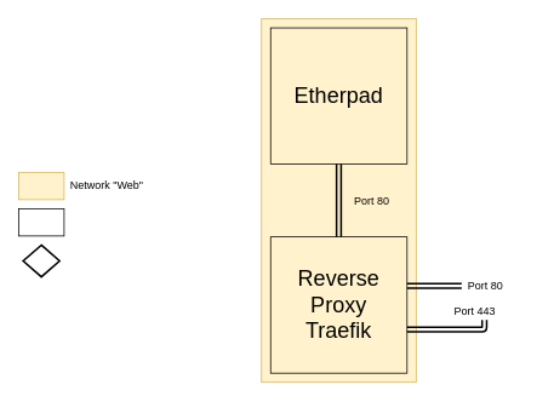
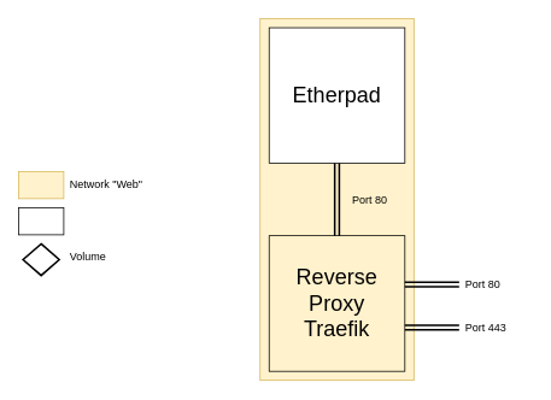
  <mxCell id="0" />
  <mxCell id="1" parent="0" />
  <mxCell id="2" value="" style="rounded=0;whiteSpace=wrap;html=1;fillColor=#fff2cc;strokeColor=#d6b656;" parent="1" vertex="1"><mxGeometry x="287" y="20" width="170" height="400" as="geometry" /></mxCell>
- <mxCell id="3" value="&lt;font style=&quot;font-size: 24px;&quot;&gt;Etherpad&lt;/font&gt;" style="whiteSpace=wrap;html=1;aspect=fixed;fontSize=24;fillColor=#fff2cc;" parent="1" vertex="1"><mxGeometry x="297" y="30" width="150" height="150" as="geometry" /></mxCell>
+ <mxCell id="3" value="&lt;font style=&quot;font-size: 24px;&quot;&gt;Etherpad&lt;/font&gt;" style="whiteSpace=wrap;html=1;aspect=fixed;fontSize=24;" parent="1" vertex="1"><mxGeometry x="297" y="30" width="150" height="150" as="geometry" /></mxCell>
  <mxCell id="4" value="" style="rounded=0;whiteSpace=wrap;html=1;fillColor=#fff2cc;strokeColor=#d6b656;" parent="1" vertex="1"><mxGeometry x="20" y="189" width="50" height="30" as="geometry" /></mxCell>
  <mxCell id="5" value="Network &quot;Web&quot;" style="text;html=1;strokeColor=none;fillColor=none;align=left;verticalAlign=middle;whiteSpace=wrap;rounded=0;fontSize=12;" parent="1" vertex="1"><mxGeometry x="75" y="194" width="155" height="20" as="geometry" /></mxCell>
  <mxCell id="6" value="" style="rounded=0;whiteSpace=wrap;html=1;" parent="1" vertex="1"><mxGeometry x="20" y="229" width="50" height="30" as="geometry" /></mxCell>
  <mxCell id="7" value="&lt;div&gt;Reverse Proxy&lt;/div&gt;&lt;div&gt;Traefik&lt;br&gt;&lt;/div&gt;" style="whiteSpace=wrap;html=1;aspect=fixed;fontSize=24;fillColor=#fff2cc;" parent="1" vertex="1"><mxGeometry x="297" y="260" width="150" height="150" as="geometry" /></mxCell>
  <mxCell id="8" value="" style="rhombus;whiteSpace=wrap;html=1;fontSize=12;align=center;strokeWidth=2;" parent="1" vertex="1"><mxGeometry x="25" y="269" width="40" height="35" as="geometry" /></mxCell>
+ <mxCell id="9" value="Volume" style="text;html=1;strokeColor=none;fillColor=none;align=left;verticalAlign=middle;whiteSpace=wrap;rounded=0;fontSize=12;" parent="1" vertex="1"><mxGeometry x="75" y="274" width="155" height="20" as="geometry" /></mxCell>
  <mxCell id="10" value="" style="shape=link;html=1;strokeWidth=2;fontSize=12;edgeStyle=orthogonalEdgeStyle;width=4;" parent="1" source="11" target="7" edge="1"><mxGeometry width="50" height="50" relative="1" as="geometry"><mxPoint x="497" y="335" as="sourcePoint" /><mxPoint x="297" y="369.322" as="targetPoint" /><Array as="points"><mxPoint x="477" y="314" /><mxPoint x="477" y="314" /></Array></mxGeometry></mxCell>
  <mxCell id="11" value="Port 80" style="text;html=1;strokeColor=none;fillColor=none;align=left;verticalAlign=middle;whiteSpace=wrap;rounded=0;fontSize=12;spacingLeft=5;" parent="1" vertex="1"><mxGeometry x="507" y="304" width="80" height="20" as="geometry" /></mxCell>
- <mxCell id="12" value="Port 443" style="text;html=1;strokeColor=none;fillColor=none;align=left;verticalAlign=middle;whiteSpace=wrap;rounded=0;fontSize=12;spacingLeft=5;" parent="1" vertex="1"><mxGeometry x="492" y="331.5" width="80" height="20" as="geometry" /></mxCell>
+ <mxCell id="12" value="Port 443" style="text;html=1;strokeColor=none;fillColor=none;align=left;verticalAlign=middle;whiteSpace=wrap;rounded=0;fontSize=12;spacingLeft=5;" parent="1" vertex="1"><mxGeometry x="507" y="351.5" width="80" height="20" as="geometry" /></mxCell>
  <mxCell id="13" value="" style="shape=link;html=1;strokeWidth=2;fontSize=12;edgeStyle=orthogonalEdgeStyle;width=4;" parent="1" source="12" target="7" edge="1"><mxGeometry width="50" height="50" relative="1" as="geometry"><mxPoint x="517" y="318" as="sourcePoint" /><mxPoint x="457" y="318" as="targetPoint" /><Array as="points"><mxPoint x="477" y="362" /><mxPoint x="477" y="362" /></Array></mxGeometry></mxCell>
  <mxCell id="14" value="" style="shape=link;html=1;strokeWidth=2;fontSize=12;" parent="1" source="7" target="3" edge="1"><mxGeometry width="50" height="50" relative="1" as="geometry"><mxPoint x="347" y="260" as="sourcePoint" /><mxPoint x="397" y="210" as="targetPoint" /><Array as="points"><mxPoint x="372" y="210" /></Array></mxGeometry></mxCell>
  <mxCell id="15" value="Port 80" style="text;html=1;resizable=0;points=[];align=center;verticalAlign=middle;labelBackgroundColor=none;fontSize=12;" parent="14" vertex="1" connectable="0"><mxGeometry x="0.25" y="-11" relative="1" as="geometry"><mxPoint x="24" y="10" as="offset" /></mxGeometry></mxCell>
